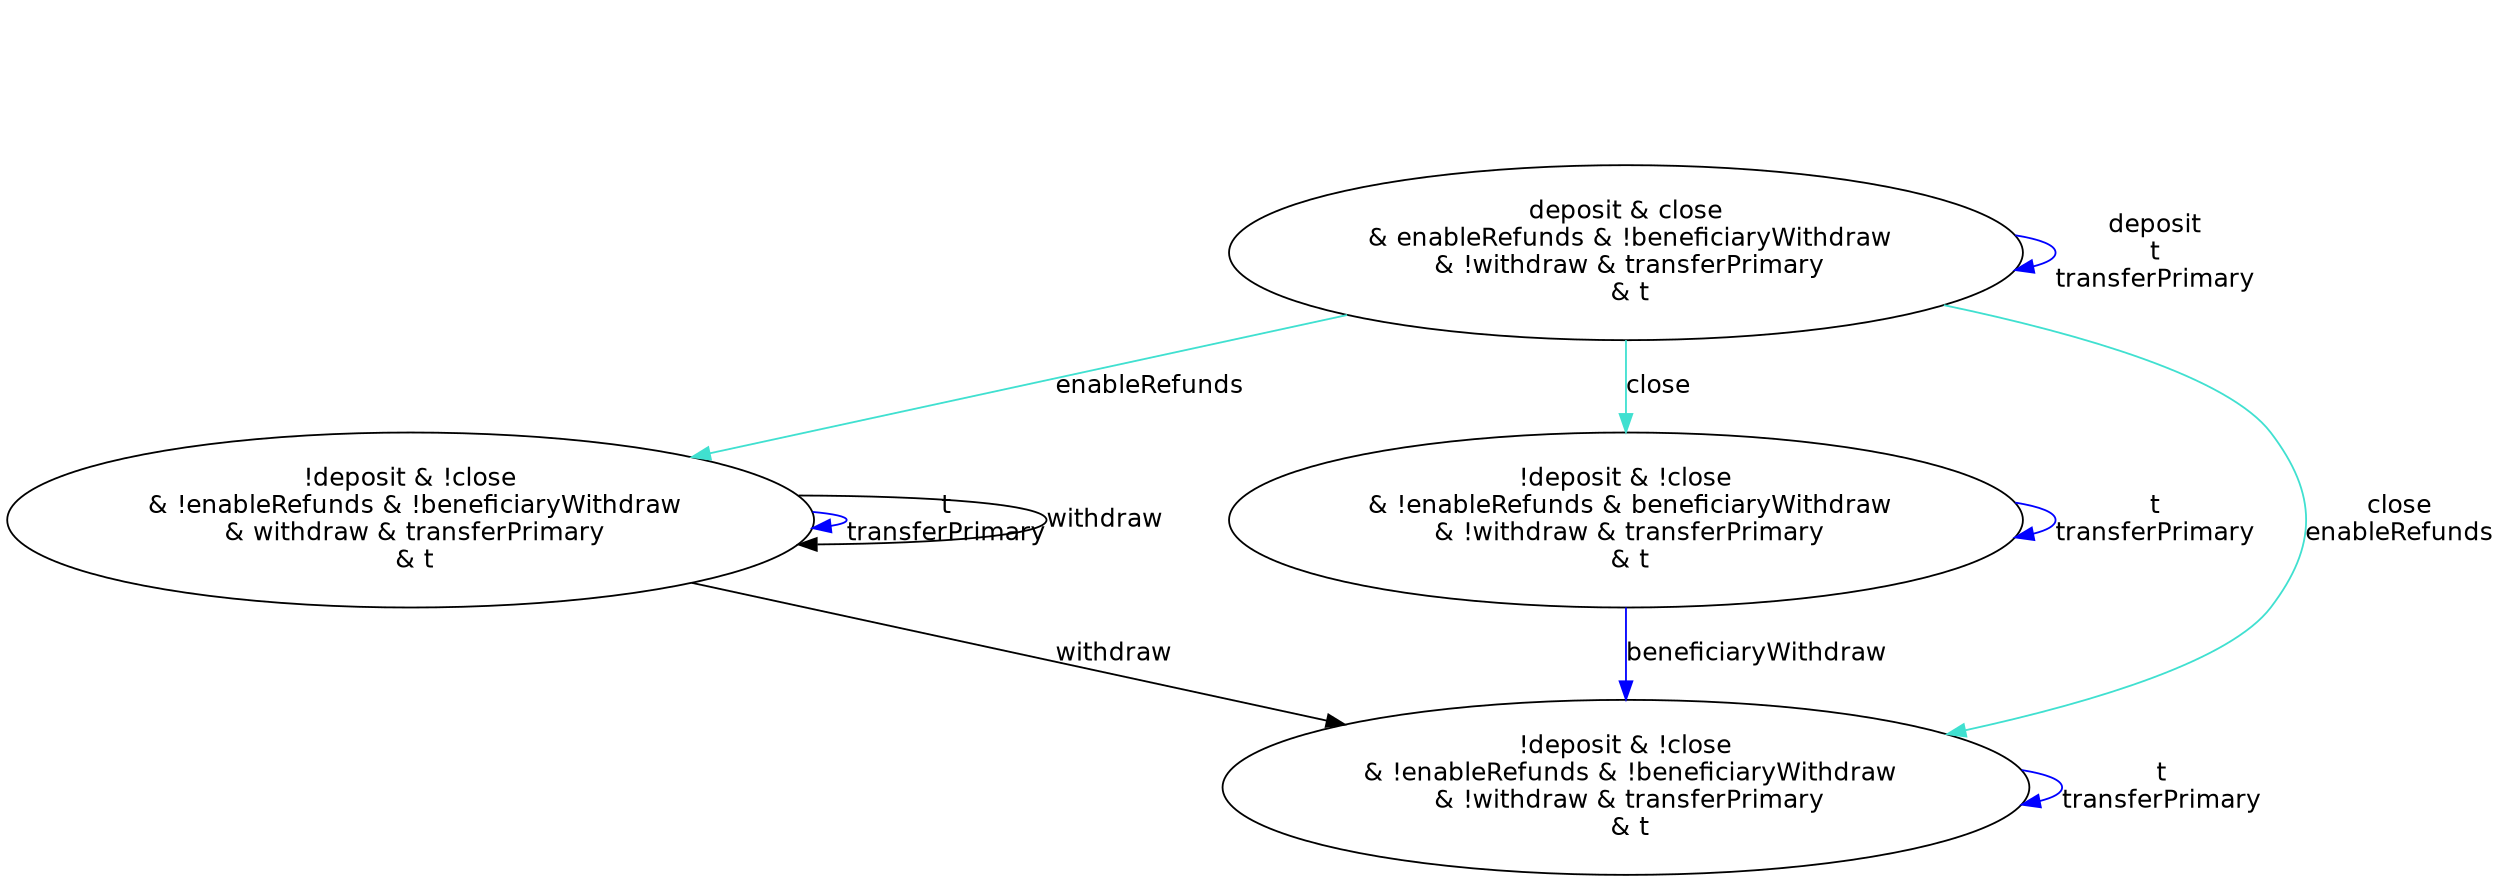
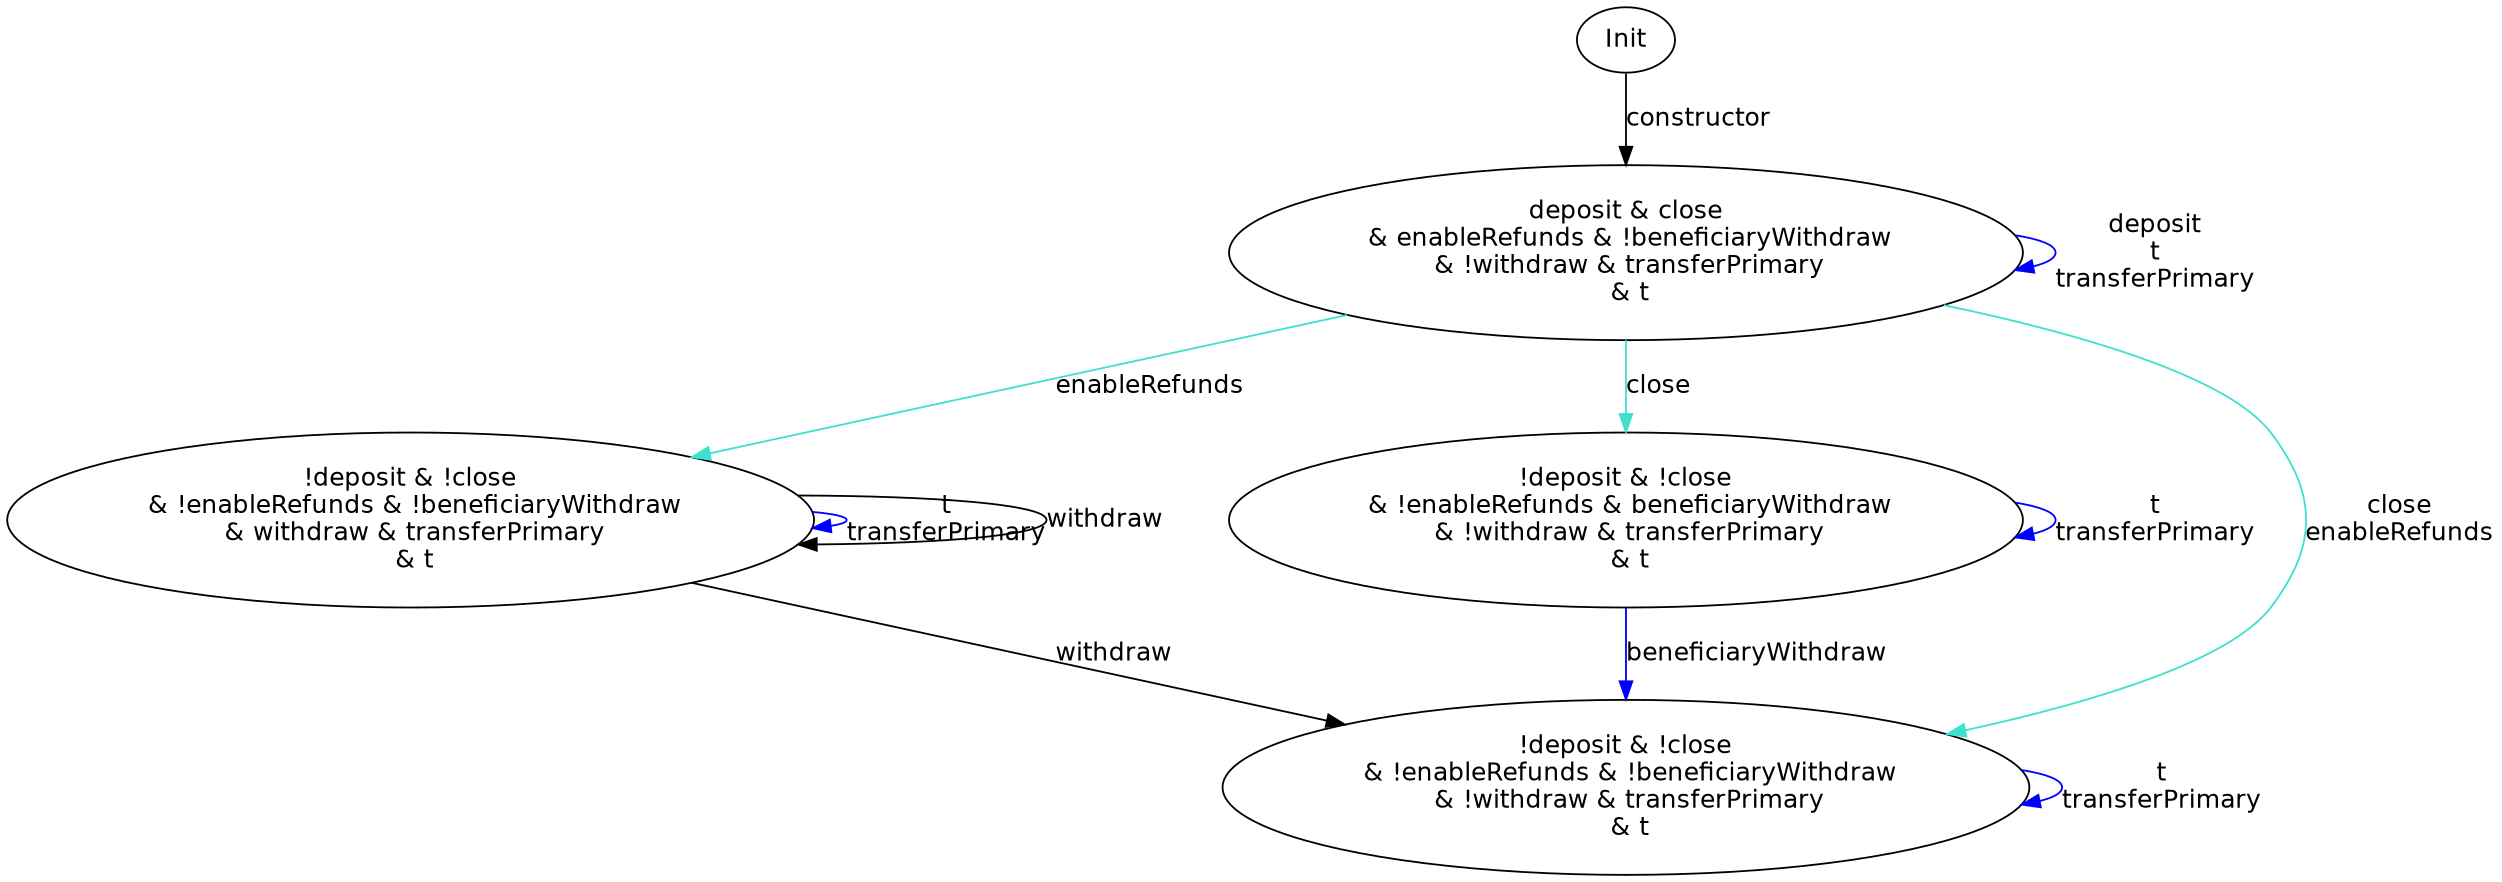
  digraph {
    fontname="DejaVu Sans"
    node [fontname="DejaVu Sans"]
    edge [color=blue fontname="DejaVu Sans"]
+   n1 [label=Init]
    n2 [label="deposit & close\n & enableRefunds & !beneficiaryWithdraw\n & !withdraw & transferPrimary\n & t"]
    n3 [label="!deposit & !close\n & !enableRefunds & !beneficiaryWithdraw\n & withdraw & transferPrimary\n & t"]
    n4 [label="!deposit & !close\n & !enableRefunds & beneficiaryWithdraw\n & !withdraw & transferPrimary\n & t"]
    n5 [label="!deposit & !close\n & !enableRefunds & !beneficiaryWithdraw\n & !withdraw & transferPrimary\n & t"]
+   n1 -> n2 [color=black label=constructor]
    n2 -> n2 [label="deposit\nt\ntransferPrimary"]
    n2 -> n3 [color=turquoise label=enableRefunds]
    n2 -> n4 [color=turquoise label=close]
    n2 -> n5 [color=turquoise label="close\nenableRefunds"]
    n3 -> n3 [label="t\ntransferPrimary"]
    n3 -> n3 [color=black label=withdraw]
    n3 -> n5 [color=black label=withdraw]
    n4 -> n4 [label="t\ntransferPrimary"]
    n4 -> n5 [label=beneficiaryWithdraw]
    n5 -> n5 [label="t\ntransferPrimary"]
  }
